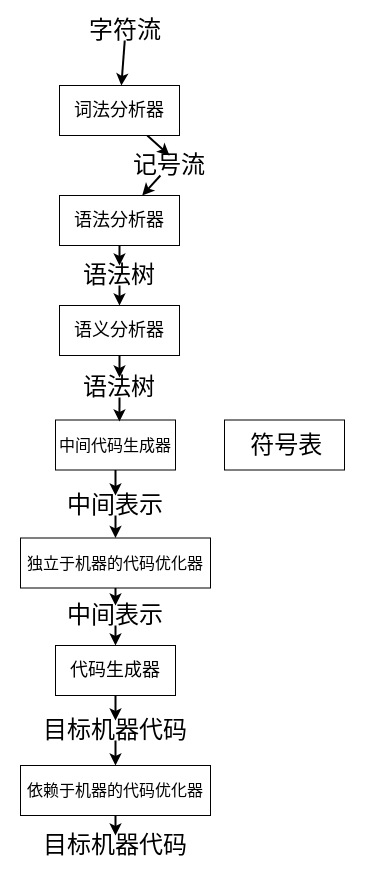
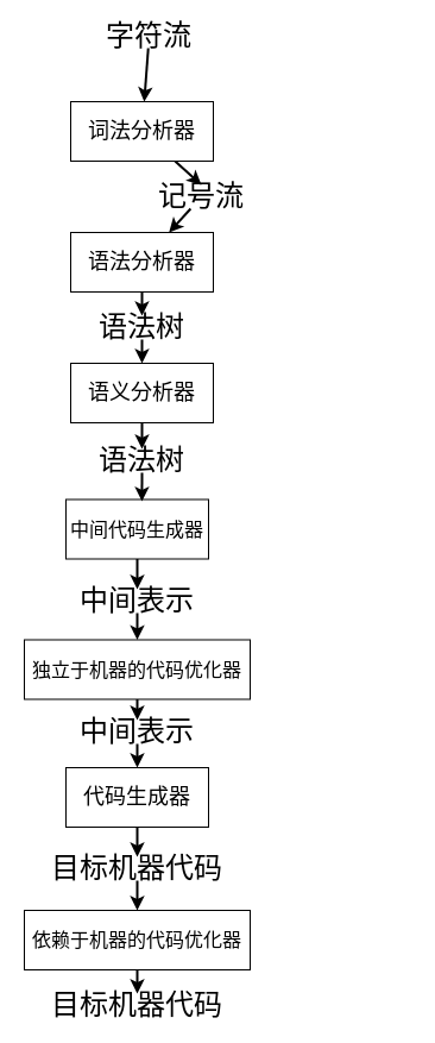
  <mxCell id="0" />
  <mxCell id="1" parent="0" />
  <mxCell id="2" style="edgeStyle=none;rounded=0;orthogonalLoop=1;jettySize=auto;html=1;entryX=0.5;entryY=0;entryDx=0;entryDy=0;endArrow=classic;endFill=1;strokeWidth=2;" edge="1" parent="1" source="3" target="19"><mxGeometry relative="1" as="geometry" /></mxCell>
  <mxCell id="3" value="&lt;font style=&quot;font-size: 18px&quot;&gt;词法分析器&lt;/font&gt;" style="rounded=0;whiteSpace=wrap;html=1;" vertex="1" parent="1"><mxGeometry x="59" y="85" width="120" height="50" as="geometry" /></mxCell>
  <mxCell id="4" style="edgeStyle=none;rounded=0;orthogonalLoop=1;jettySize=auto;html=1;endArrow=classic;endFill=1;strokeWidth=2;" edge="1" parent="1" source="5" target="21"><mxGeometry relative="1" as="geometry" /></mxCell>
  <mxCell id="5" value="&lt;font style=&quot;font-size: 18px&quot;&gt;语法分析器&lt;/font&gt;" style="rounded=0;whiteSpace=wrap;html=1;" vertex="1" parent="1"><mxGeometry x="59" y="195" width="120" height="50" as="geometry" /></mxCell>
  <mxCell id="6" style="edgeStyle=none;rounded=0;orthogonalLoop=1;jettySize=auto;html=1;endArrow=classic;endFill=1;strokeWidth=2;" edge="1" parent="1" source="7" target="23"><mxGeometry relative="1" as="geometry" /></mxCell>
  <mxCell id="7" value="&lt;font style=&quot;font-size: 18px&quot;&gt;语义分析器&lt;/font&gt;" style="rounded=0;whiteSpace=wrap;html=1;" vertex="1" parent="1"><mxGeometry x="59" y="305" width="120" height="50" as="geometry" /></mxCell>
  <mxCell id="8" style="edgeStyle=none;rounded=0;orthogonalLoop=1;jettySize=auto;html=1;endArrow=classic;endFill=1;strokeWidth=2;" edge="1" parent="1" source="9" target="25"><mxGeometry relative="1" as="geometry" /></mxCell>
  <mxCell id="9" value="&lt;font style=&quot;font-size: 16px&quot;&gt;中间代码生成器&lt;/font&gt;" style="rounded=0;whiteSpace=wrap;html=1;" vertex="1" parent="1"><mxGeometry x="55" y="419.5" width="120" height="50" as="geometry" /></mxCell>
  <mxCell id="10" style="edgeStyle=none;rounded=0;orthogonalLoop=1;jettySize=auto;html=1;endArrow=classic;endFill=1;strokeWidth=2;" edge="1" parent="1" source="11" target="29"><mxGeometry relative="1" as="geometry" /></mxCell>
  <mxCell id="11" value="&lt;font style=&quot;font-size: 18px&quot;&gt;代码生成器&lt;/font&gt;" style="rounded=0;whiteSpace=wrap;html=1;" vertex="1" parent="1"><mxGeometry x="55" y="645" width="120" height="50" as="geometry" /></mxCell>
  <mxCell id="12" style="edgeStyle=none;rounded=0;orthogonalLoop=1;jettySize=auto;html=1;endArrow=classic;endFill=1;strokeWidth=2;" edge="1" parent="1" source="13" target="30"><mxGeometry relative="1" as="geometry" /></mxCell>
  <mxCell id="13" value="&lt;font style=&quot;font-size: 16px&quot;&gt;依赖于机器的代码优化器&lt;/font&gt;" style="rounded=0;whiteSpace=wrap;html=1;" vertex="1" parent="1"><mxGeometry x="20" y="765" width="190" height="50" as="geometry" /></mxCell>
  <mxCell id="14" style="edgeStyle=none;rounded=0;orthogonalLoop=1;jettySize=auto;html=1;endArrow=classic;endFill=1;strokeWidth=2;" edge="1" parent="1" source="15" target="27"><mxGeometry relative="1" as="geometry" /></mxCell>
  <mxCell id="15" value="&lt;font style=&quot;font-size: 16px&quot;&gt;独立于机器的代码优化器&lt;/font&gt;" style="rounded=0;whiteSpace=wrap;html=1;" vertex="1" parent="1"><mxGeometry x="20" y="537.5" width="190" height="50" as="geometry" /></mxCell>
  <mxCell id="16" style="edgeStyle=none;rounded=0;orthogonalLoop=1;jettySize=auto;html=1;endArrow=classic;endFill=1;strokeWidth=2;" edge="1" parent="1" source="17" target="3"><mxGeometry relative="1" as="geometry" /></mxCell>
  <mxCell id="17" value="&lt;font style=&quot;font-size: 24px&quot;&gt;字符流&lt;/font&gt;" style="text;html=1;strokeColor=none;fillColor=none;align=center;verticalAlign=middle;whiteSpace=wrap;rounded=0;" vertex="1" parent="1"><mxGeometry x="60" y="20" width="130" height="20" as="geometry" /></mxCell>
  <mxCell id="18" style="edgeStyle=none;rounded=0;orthogonalLoop=1;jettySize=auto;html=1;endArrow=classic;endFill=1;strokeWidth=2;" edge="1" parent="1" source="19" target="5"><mxGeometry relative="1" as="geometry" /></mxCell>
  <mxCell id="19" value="&lt;font style=&quot;font-size: 24px&quot;&gt;记号流&lt;/font&gt;" style="text;html=1;strokeColor=none;fillColor=none;align=center;verticalAlign=middle;whiteSpace=wrap;rounded=0;" vertex="1" parent="1"><mxGeometry x="104" y="155" width="130" height="20" as="geometry" /></mxCell>
  <mxCell id="20" style="edgeStyle=none;rounded=0;orthogonalLoop=1;jettySize=auto;html=1;endArrow=classic;endFill=1;strokeWidth=2;" edge="1" parent="1" source="21" target="7"><mxGeometry relative="1" as="geometry" /></mxCell>
  <mxCell id="21" value="&lt;span style=&quot;font-size: 24px&quot;&gt;语法树&lt;/span&gt;" style="text;html=1;strokeColor=none;fillColor=none;align=center;verticalAlign=middle;whiteSpace=wrap;rounded=0;" vertex="1" parent="1"><mxGeometry x="54" y="265" width="130" height="20" as="geometry" /></mxCell>
  <mxCell id="22" style="edgeStyle=none;rounded=0;orthogonalLoop=1;jettySize=auto;html=1;entryX=0.533;entryY=0.029;entryDx=0;entryDy=0;entryPerimeter=0;endArrow=classic;endFill=1;strokeWidth=2;" edge="1" parent="1" source="23" target="9"><mxGeometry relative="1" as="geometry" /></mxCell>
  <mxCell id="23" value="&lt;span style=&quot;font-size: 24px&quot;&gt;语法树&lt;/span&gt;" style="text;html=1;strokeColor=none;fillColor=none;align=center;verticalAlign=middle;whiteSpace=wrap;rounded=0;" vertex="1" parent="1"><mxGeometry x="54" y="377" width="130" height="20" as="geometry" /></mxCell>
  <mxCell id="24" style="edgeStyle=none;rounded=0;orthogonalLoop=1;jettySize=auto;html=1;entryX=0.5;entryY=0;entryDx=0;entryDy=0;endArrow=classic;endFill=1;strokeWidth=2;" edge="1" parent="1" source="25" target="15"><mxGeometry relative="1" as="geometry" /></mxCell>
  <mxCell id="25" value="&lt;span style=&quot;font-size: 24px&quot;&gt;中间表示&lt;/span&gt;" style="text;html=1;strokeColor=none;fillColor=none;align=center;verticalAlign=middle;whiteSpace=wrap;rounded=0;" vertex="1" parent="1"><mxGeometry x="50" y="495" width="130" height="20" as="geometry" /></mxCell>
  <mxCell id="26" style="edgeStyle=none;rounded=0;orthogonalLoop=1;jettySize=auto;html=1;entryX=0.5;entryY=0;entryDx=0;entryDy=0;endArrow=classic;endFill=1;strokeWidth=2;" edge="1" parent="1" source="27" target="11"><mxGeometry relative="1" as="geometry" /></mxCell>
  <mxCell id="27" value="&lt;span style=&quot;font-size: 24px&quot;&gt;中间表示&lt;/span&gt;" style="text;html=1;strokeColor=none;fillColor=none;align=center;verticalAlign=middle;whiteSpace=wrap;rounded=0;" vertex="1" parent="1"><mxGeometry x="50" y="605" width="130" height="20" as="geometry" /></mxCell>
  <mxCell id="28" style="edgeStyle=none;rounded=0;orthogonalLoop=1;jettySize=auto;html=1;endArrow=classic;endFill=1;strokeWidth=2;" edge="1" parent="1" source="29" target="13"><mxGeometry relative="1" as="geometry" /></mxCell>
  <mxCell id="29" value="&lt;span style=&quot;font-size: 24px&quot;&gt;目标机器代码&lt;/span&gt;" style="text;html=1;strokeColor=none;fillColor=none;align=center;verticalAlign=middle;whiteSpace=wrap;rounded=0;" vertex="1" parent="1"><mxGeometry x="35" y="720" width="160" height="20" as="geometry" /></mxCell>
  <mxCell id="30" value="&lt;span style=&quot;font-size: 24px&quot;&gt;目标机器代码&lt;/span&gt;" style="text;html=1;strokeColor=none;fillColor=none;align=center;verticalAlign=middle;whiteSpace=wrap;rounded=0;" vertex="1" parent="1"><mxGeometry x="35" y="835" width="160" height="20" as="geometry" /></mxCell>
- <mxCell id="31" value="&lt;span style=&quot;font-size: 16px&quot;&gt;&amp;nbsp;&lt;/span&gt;&lt;font style=&quot;font-size: 24px&quot;&gt;符号表&lt;/font&gt;" style="rounded=0;whiteSpace=wrap;html=1;" vertex="1" parent="1"><mxGeometry x="224" y="419.5" width="120" height="50" as="geometry" /></mxCell>
